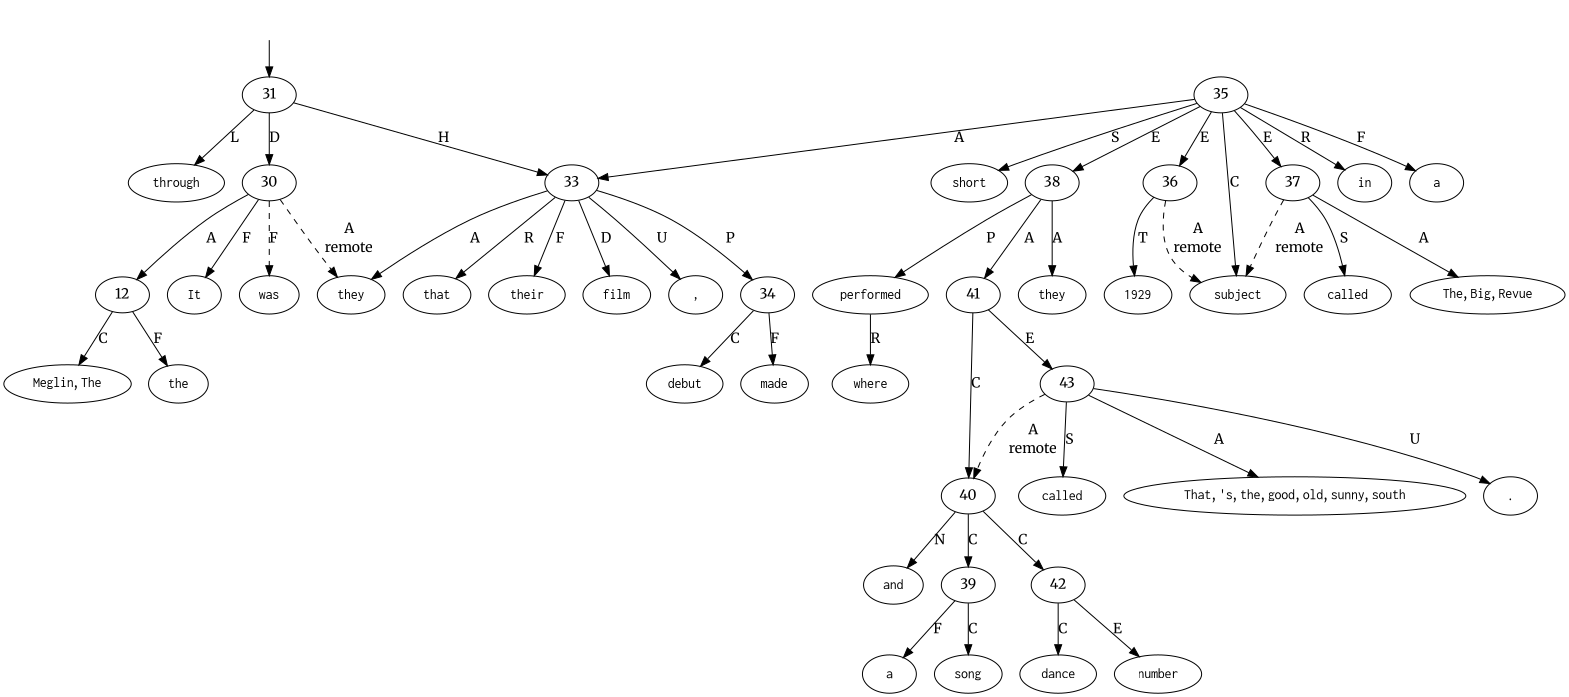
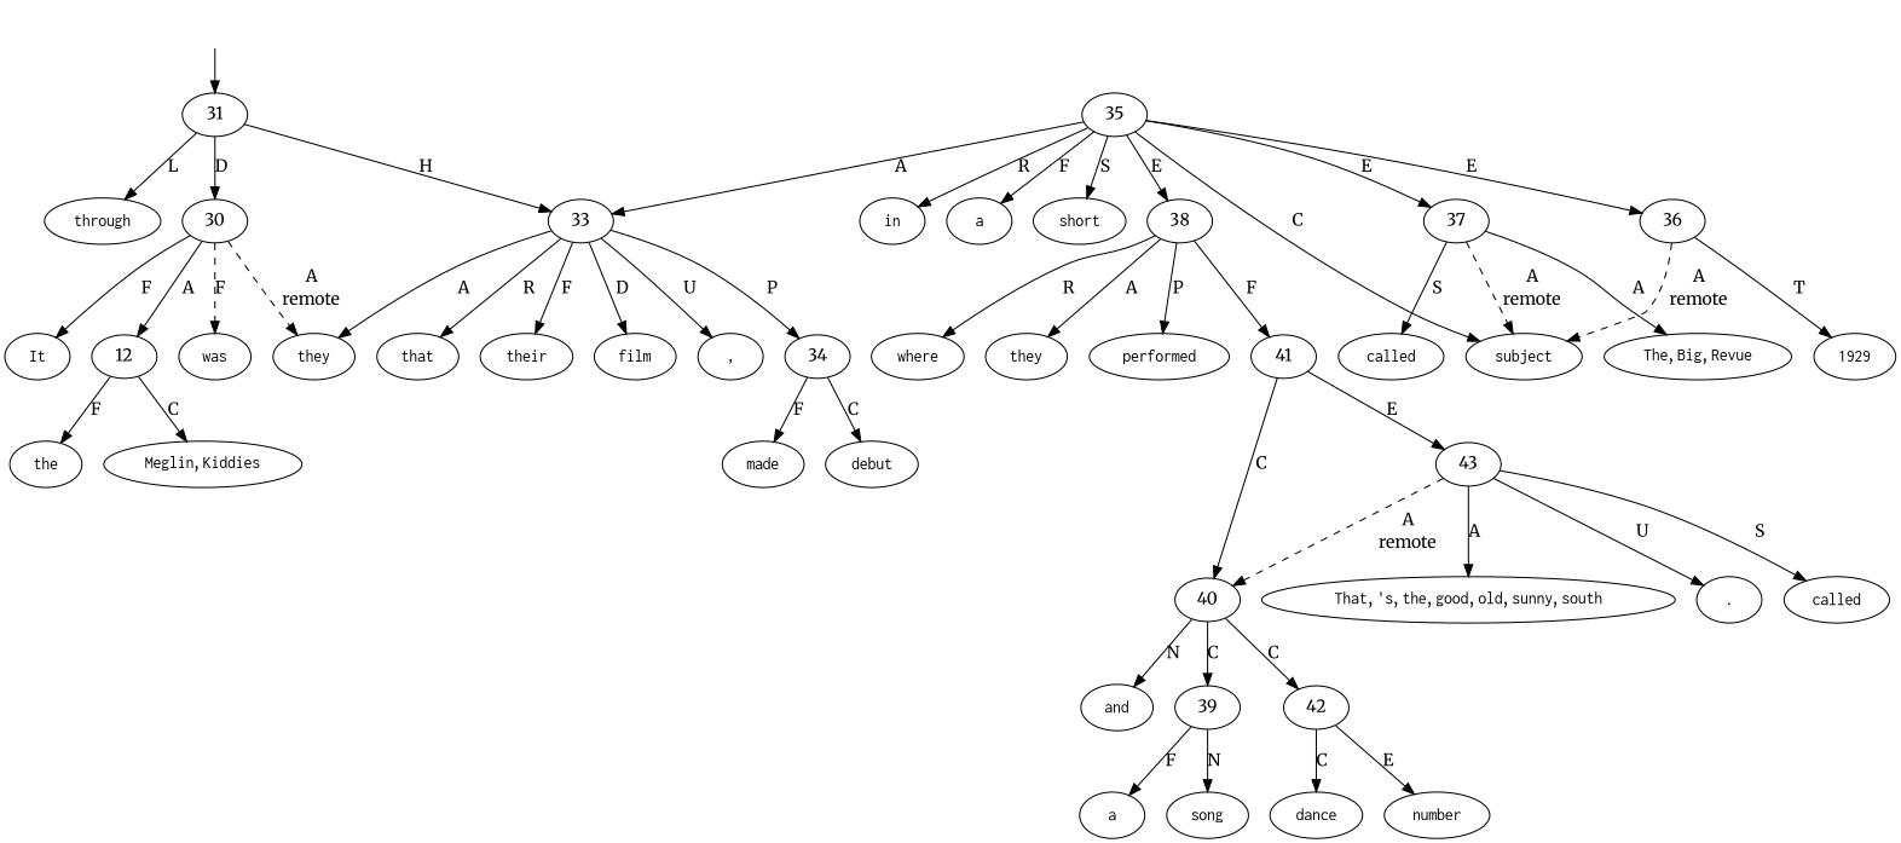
  digraph {
    fontname=Merriweather
    node [fontname=Merriweather shape=oval]
    edge [fontname=Merriweather]
    top [style=invis shape=""]
    31 [shape=""]
    n3 [label=<<table align="center" border="0" cellspacing="0"><tr><td colspan="2"><font face="Courier">through</font></td></tr></table>>]
    30 [shape=""]
    33 [shape=""]
    n6 [label=<<table align="center" border="0" cellspacing="0"><tr><td colspan="2"><font face="Courier">It</font></td></tr></table>>]
    n7 [label=<<table align="center" border="0" cellspacing="0"><tr><td colspan="2"><font face="Courier">was</font></td></tr></table>>]
    n8 [label=<<table align="center" border="0" cellspacing="0"><tr><td colspan="2"><font face="Courier">they</font></td></tr></table>>]
    n9 [label=12 shape=""]
    n10 [label=<<table align="center" border="0" cellspacing="0"><tr><td colspan="2"><font face="Courier">that</font></td></tr></table>>]
    n11 [label=<<table align="center" border="0" cellspacing="0"><tr><td colspan="2"><font face="Courier">their</font></td></tr></table>>]
    n12 [label=<<table align="center" border="0" cellspacing="0"><tr><td colspan="2"><font face="Courier">film</font></td></tr></table>>]
    n13 [label=<<table align="center" border="0" cellspacing="0"><tr><td colspan="2"><font face="Courier">,</font></td></tr></table>>]
    34 [shape=""]
    n15 [label=<<table align="center" border="0" cellspacing="0"><tr><td colspan="2"><font face="Courier">the</font></td></tr></table>>]
-   n16 [label=<<table align="center" border="0" cellspacing="0"><tr><td colspan="2"><font face="Courier">Meglin</font>,&nbsp;<font face="Courier">The</font></td></tr></table>>]
+   n16 [label=<<table align="center" border="0" cellspacing="0"><tr><td colspan="2"><font face="Courier">Meglin</font>,&nbsp;<font face="Courier">Kiddies</font></td></tr></table>>]
    n17 [label=<<table align="center" border="0" cellspacing="0"><tr><td colspan="2"><font face="Courier">made</font></td></tr></table>>]
    n18 [label=<<table align="center" border="0" cellspacing="0"><tr><td colspan="2"><font face="Courier">debut</font></td></tr></table>>]
    n19 [label=<<table align="center" border="0" cellspacing="0"><tr><td colspan="2"><font face="Courier">in</font></td></tr></table>>]
    n20 [label=<<table align="center" border="0" cellspacing="0"><tr><td colspan="2"><font face="Courier">a</font></td></tr></table>>]
    n21 [label=<<table align="center" border="0" cellspacing="0"><tr><td colspan="2"><font face="Courier">1929</font></td></tr></table>>]
    n22 [label=<<table align="center" border="0" cellspacing="0"><tr><td colspan="2"><font face="Courier">short</font></td></tr></table>>]
    n23 [label=<<table align="center" border="0" cellspacing="0"><tr><td colspan="2"><font face="Courier">subject</font></td></tr></table>>]
    n24 [label=<<table align="center" border="0" cellspacing="0"><tr><td colspan="2"><font face="Courier">called</font></td></tr></table>>]
    n25 [label=<<table align="center" border="0" cellspacing="0"><tr><td colspan="2"><font face="Courier">The</font>,&nbsp;<font face="Courier">Big</font>,&nbsp;<font face="Courier">Revue</font></td></tr></table>>]
    n26 [label=<<table align="center" border="0" cellspacing="0"><tr><td colspan="2"><font face="Courier">where</font></td></tr></table>>]
    n27 [label=<<table align="center" border="0" cellspacing="0"><tr><td colspan="2"><font face="Courier">they</font></td></tr></table>>]
    n28 [label=<<table align="center" border="0" cellspacing="0"><tr><td colspan="2"><font face="Courier">performed</font></td></tr></table>>]
    n29 [label=<<table align="center" border="0" cellspacing="0"><tr><td colspan="2"><font face="Courier">a</font></td></tr></table>>]
    n30 [label=<<table align="center" border="0" cellspacing="0"><tr><td colspan="2"><font face="Courier">song</font></td></tr></table>>]
    n31 [label=<<table align="center" border="0" cellspacing="0"><tr><td colspan="2"><font face="Courier">and</font></td></tr></table>>]
    n32 [label=<<table align="center" border="0" cellspacing="0"><tr><td colspan="2"><font face="Courier">dance</font></td></tr></table>>]
    n33 [label=<<table align="center" border="0" cellspacing="0"><tr><td colspan="2"><font face="Courier">number</font></td></tr></table>>]
    n34 [label=<<table align="center" border="0" cellspacing="0"><tr><td colspan="2"><font face="Courier">called</font></td></tr></table>>]
    n35 [label=<<table align="center" border="0" cellspacing="0"><tr><td colspan="2"><font face="Courier">That</font>,&nbsp;<font face="Courier">&#x27;s</font>,&nbsp;<font face="Courier">the</font>,&nbsp;<font face="Courier">good</font>,&nbsp;<font face="Courier">old</font>,&nbsp;<font face="Courier">sunny</font>,&nbsp;<font face="Courier">south</font></td></tr></table>>]
    n36 [label=<<table align="center" border="0" cellspacing="0"><tr><td colspan="2"><font face="Courier">.</font></td></tr></table>>]
    35 [shape=""]
    38 [shape=""]
    36 [shape=""]
    37 [shape=""]
    41 [shape=""]
    40 [shape=""]
    43 [shape=""]
    39 [shape=""]
    42 [shape=""]
    top -> 31
    31 -> n3 [label=L]
    31 -> 30 [label=D]
    31 -> 33 [label=H]
    30 -> n6 [label=F]
    30 -> n7 [label=F style=dashed]
    30 -> n8 [label=<<table align="center" border="0" cellspacing="0"><tr><td colspan="1">A</td></tr><tr><td>remote</td></tr></table>> style=dashed]
    30 -> n9 [label=A]
    33 -> n8 [label=A]
    33 -> n10 [label=R]
    33 -> n11 [label=F]
    33 -> n12 [label=D]
    33 -> n13 [label=U]
    33 -> 34 [label=P]
    n9 -> n15 [label=F]
    n9 -> n16 [label=C]
    34 -> n17 [label=F]
    34 -> n18 [label=C]
    35 -> 33 [label=A]
    35 -> n19 [label=R]
    35 -> n20 [label=F]
    35 -> n22 [label=S]
    35 -> n23 [label=C]
    35 -> 38 [label=E]
    35 -> 36 [label=E]
    35 -> 37 [label=E]
-   n28 -> n26 [label=R]
+   38 -> n26 [label=R]
    38 -> n27 [label=A]
    38 -> n28 [label=P]
-   38 -> 41 [label=A]
+   38 -> 41 [label=F]
    36 -> n21 [label=T]
    36 -> n23 [label=<<table align="center" border="0" cellspacing="0"><tr><td colspan="1">A</td></tr><tr><td>remote</td></tr></table>> style=dashed]
    37 -> n23 [label=<<table align="center" border="0" cellspacing="0"><tr><td colspan="1">A</td></tr><tr><td>remote</td></tr></table>> style=dashed]
    37 -> n24 [label=S]
    37 -> n25 [label=A]
    41 -> 40 [label=C]
    41 -> 43 [label=E]
    40 -> n31 [label=N]
    40 -> 39 [label=C]
    40 -> 42 [label=C]
    43 -> n34 [label=S]
    43 -> n35 [label=A]
    43 -> n36 [label=U]
    43 -> 40 [label=<<table align="center" border="0" cellspacing="0"><tr><td colspan="1">A</td></tr><tr><td>remote</td></tr></table>> style=dashed]
    39 -> n29 [label=F]
-   39 -> n30 [label=C]
+   39 -> n30 [label=N]
    42 -> n32 [label=C]
    42 -> n33 [label=E]
  }
